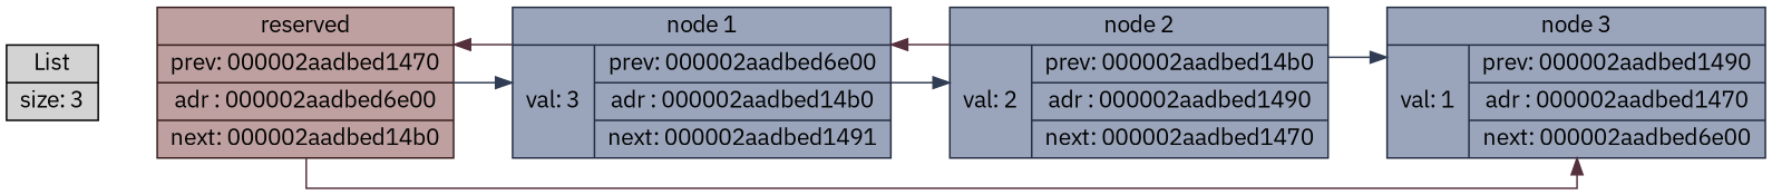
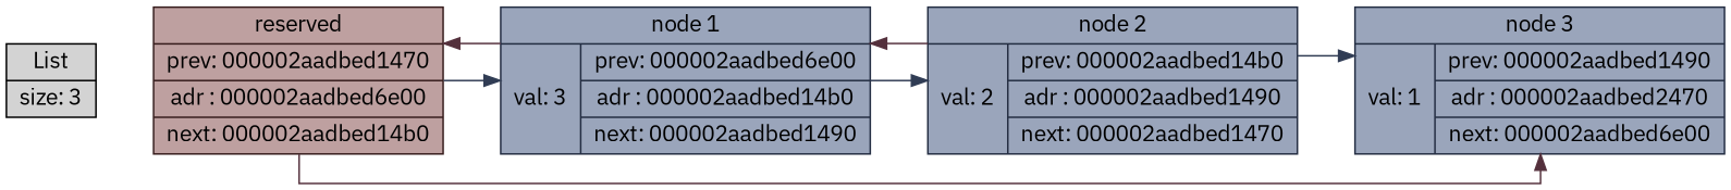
  digraph {
    fontname="IBM Plex Sans"
    rankdir=LR
    splines=ortho
    node [fontname="IBM Plex Sans" shape=record style=filled color="#232D42" fillcolor="#9AA5BB"]
    edge [fontname="IBM Plex Sans" constraint=false]
    n1 [label="List | size: 3 " color="" fillcolor=""]
    n2 [color="#361C1C" fillcolor="#BEA0A0" label="reserved|prev: 000002aadbed1470|adr : 000002aadbed6e00|next: 000002aadbed14b0"]
-   n3 [label="node 1|{val: 3|{prev: 000002aadbed6e00|adr : 000002aadbed14b0|next: 000002aadbed1491}}"]
-   n4 [label="node 3|{val: 1|{prev: 000002aadbed1490|adr : 000002aadbed1470|next: 000002aadbed6e00}}"]
+   n3 [label="node 1|{val: 3|{prev: 000002aadbed6e00|adr : 000002aadbed14b0|next: 000002aadbed1490}}"]
+   n4 [label="node 3|{val: 1|{prev: 000002aadbed1490|adr : 000002aadbed2470|next: 000002aadbed6e00}}"]
    n5 [label="node 2|{val: 2|{prev: 000002aadbed14b0|adr : 000002aadbed1490|next: 000002aadbed1470}}"]
    n1 -> n2 [style=invis weight=100 constraint=""]
    n2 -> n3 [style=invis weight=100 constraint=""]
    n2 -> n3 [color="#303C54"]
    n2 -> n4 [color="#54303c"]
    n3 -> n2 [color="#54303c"]
    n3 -> n5 [style=invis weight=100 constraint=""]
    n3 -> n5 [color="#303C54"]
    n5 -> n3 [color="#54303c"]
    n5 -> n4 [style=invis weight=100 constraint=""]
    n5 -> n4 [color="#303C54"]
  }
